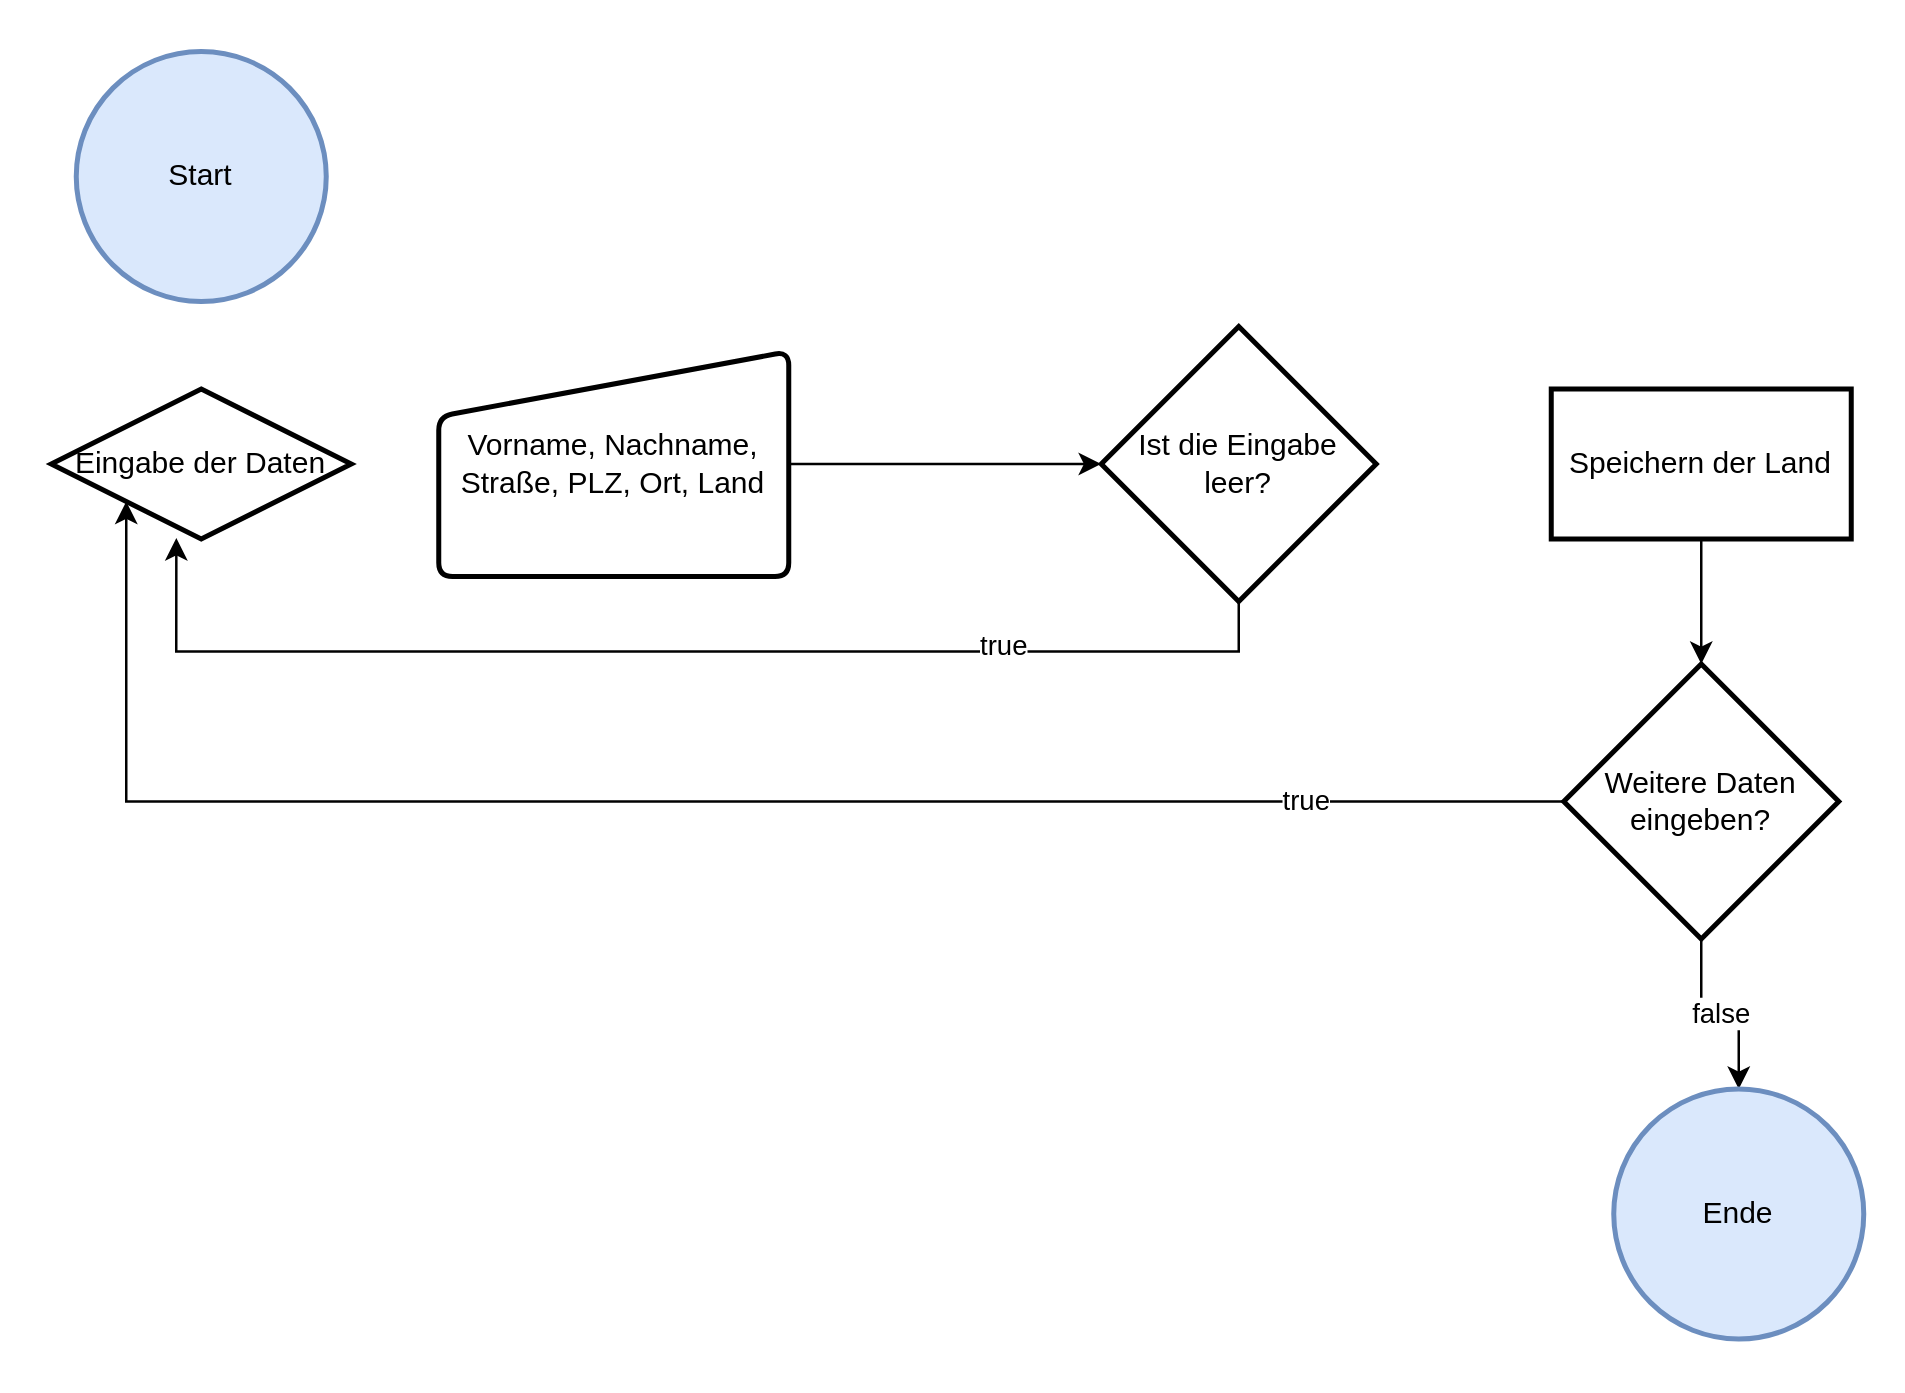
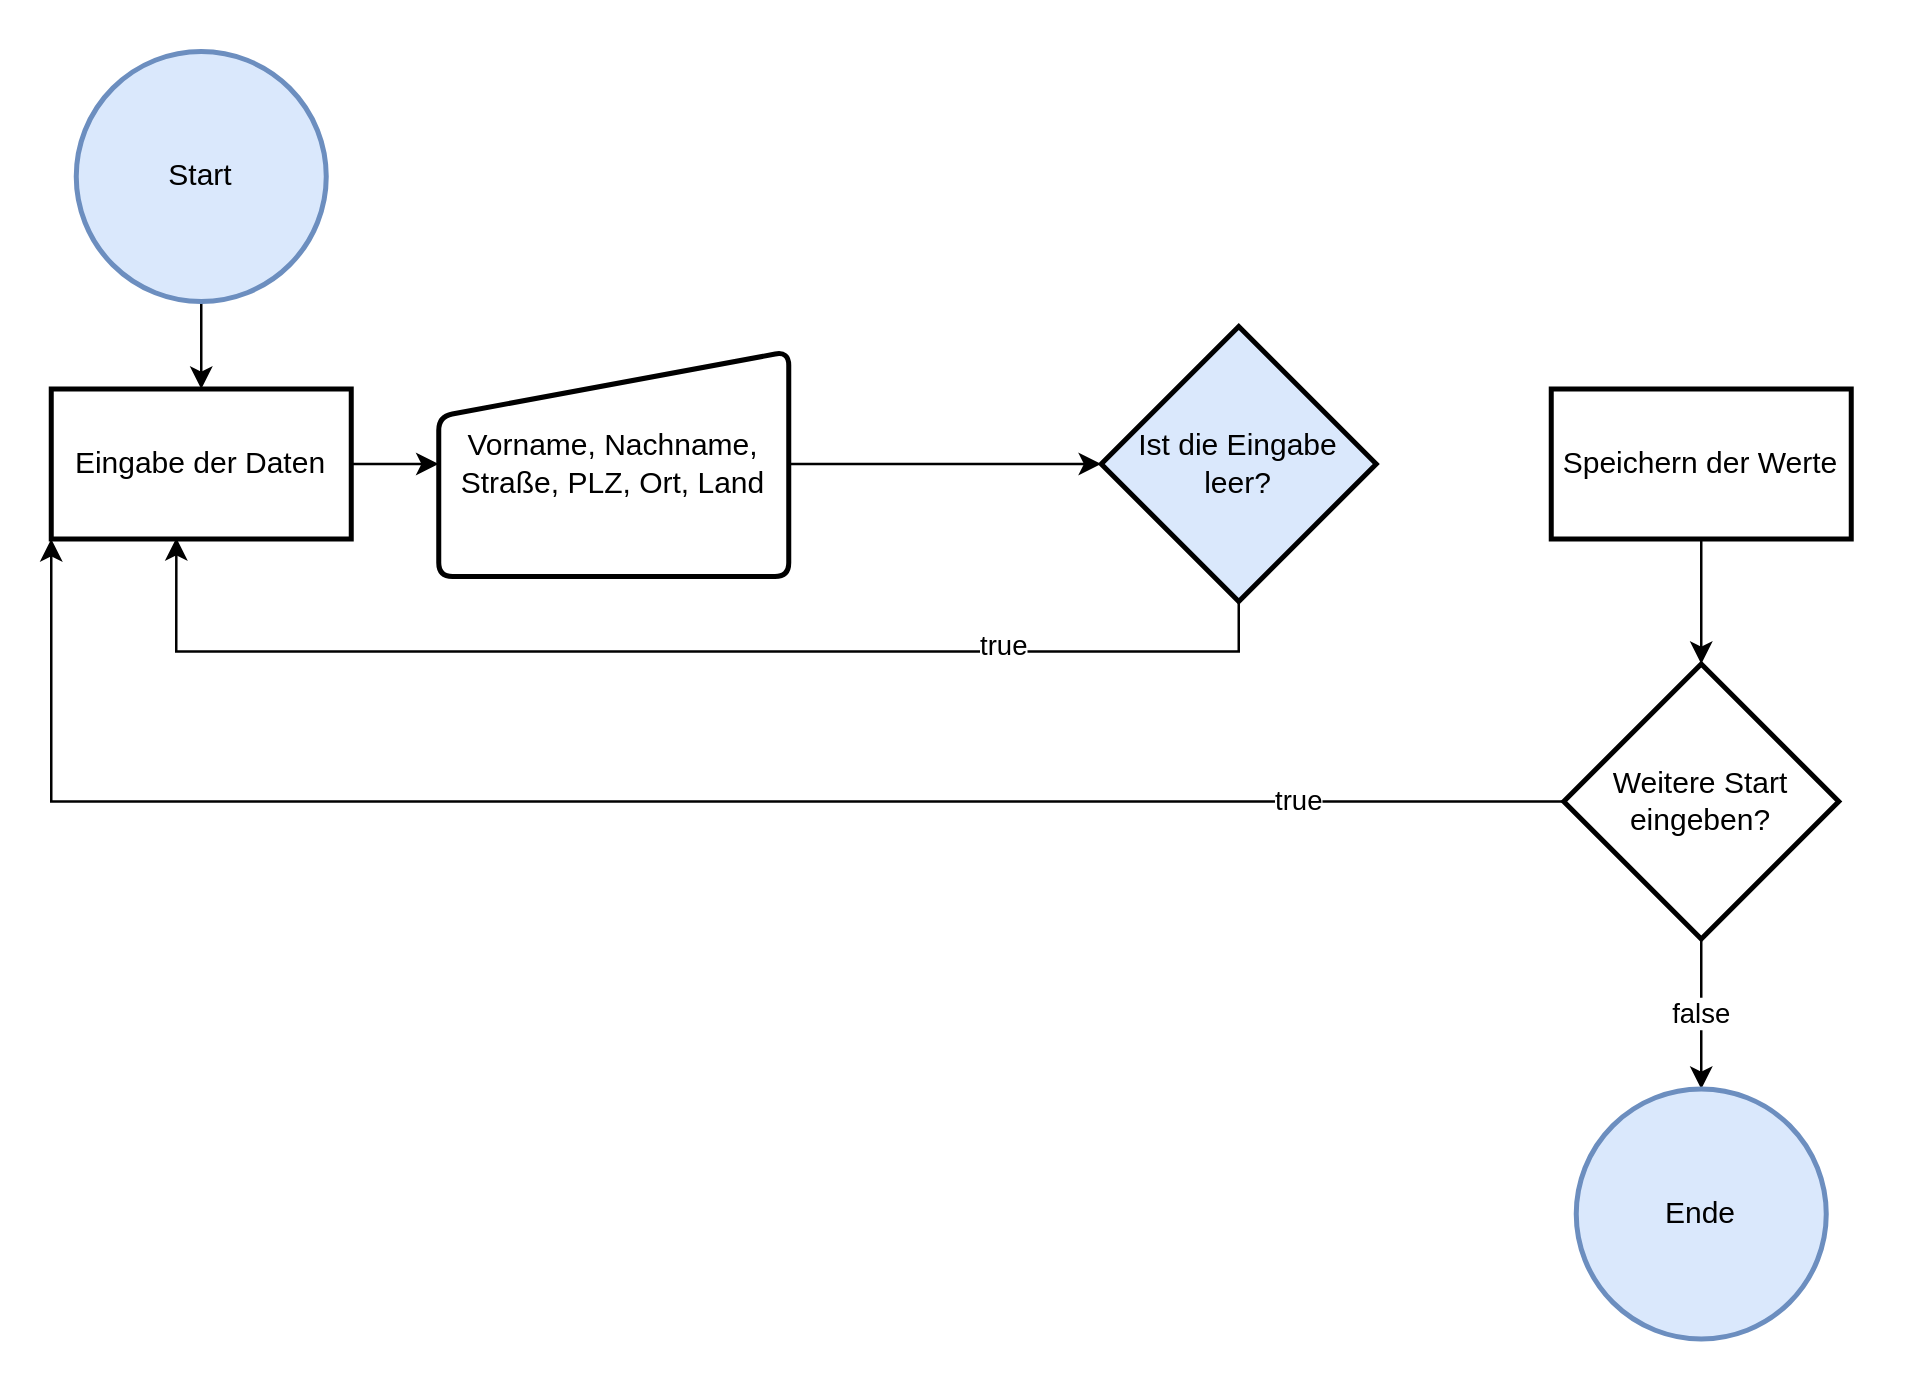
  <mxCell id="0" />
  <mxCell id="1" parent="0" />
+ <mxCell id="2" value="" style="edgeStyle=orthogonalEdgeStyle;rounded=0;orthogonalLoop=1;jettySize=auto;html=1;" edge="1" parent="1" source="3" target="5"><mxGeometry relative="1" as="geometry" /></mxCell>
  <mxCell id="3" value="Start" style="strokeWidth=2;html=1;shape=mxgraph.flowchart.start_2;whiteSpace=wrap;fillColor=#dae8fc;strokeColor=#6c8ebf;" vertex="1" parent="1"><mxGeometry x="30" y="20" width="100" height="100" as="geometry" /></mxCell>
- <mxCell id="5" value="Eingabe der Daten" style="rhombus;whiteSpace=wrap;html=1;strokeWidth=2;" vertex="1" parent="1"><mxGeometry x="20" y="155" width="120" height="60" as="geometry" /></mxCell>
+ <mxCell id="4" value="" style="edgeStyle=orthogonalEdgeStyle;rounded=0;orthogonalLoop=1;jettySize=auto;html=1;" edge="1" parent="1" source="5" target="12"><mxGeometry relative="1" as="geometry" /></mxCell>
+ <mxCell id="5" value="Eingabe der Daten" style="whiteSpace=wrap;html=1;strokeWidth=2;" vertex="1" parent="1"><mxGeometry x="20" y="155" width="120" height="60" as="geometry" /></mxCell>
  <mxCell id="6" style="edgeStyle=orthogonalEdgeStyle;rounded=0;orthogonalLoop=1;jettySize=auto;html=1;entryX=0.417;entryY=0.993;entryDx=0;entryDy=0;entryPerimeter=0;exitX=0.5;exitY=1;exitDx=0;exitDy=0;" edge="1" parent="1" source="8" target="5"><mxGeometry relative="1" as="geometry" /></mxCell>
  <mxCell id="7" value="true" style="edgeLabel;html=1;align=center;verticalAlign=middle;resizable=0;points=[];" vertex="1" connectable="0" parent="6"><mxGeometry x="-0.533" y="-3" relative="1" as="geometry"><mxPoint as="offset" /></mxGeometry></mxCell>
- <mxCell id="8" value="Ist die Eingabe leer?" style="rhombus;whiteSpace=wrap;html=1;strokeWidth=2;" vertex="1" parent="1"><mxGeometry x="440" y="130" width="110" height="110" as="geometry" /></mxCell>
+ <mxCell id="8" value="Ist die Eingabe leer?" style="rhombus;whiteSpace=wrap;html=1;strokeWidth=2;fillColor=#dae8fc;" vertex="1" parent="1"><mxGeometry x="440" y="130" width="110" height="110" as="geometry" /></mxCell>
  <mxCell id="9" value="" style="edgeStyle=orthogonalEdgeStyle;rounded=0;orthogonalLoop=1;jettySize=auto;html=1;" edge="1" parent="1" source="10" target="16"><mxGeometry relative="1" as="geometry" /></mxCell>
- <mxCell id="10" value="Speichern der Land" style="whiteSpace=wrap;html=1;strokeWidth=2;" vertex="1" parent="1"><mxGeometry x="620" y="155" width="120" height="60" as="geometry" /></mxCell>
+ <mxCell id="10" value="Speichern der Werte" style="whiteSpace=wrap;html=1;strokeWidth=2;" vertex="1" parent="1"><mxGeometry x="620" y="155" width="120" height="60" as="geometry" /></mxCell>
  <mxCell id="11" value="" style="edgeStyle=orthogonalEdgeStyle;rounded=0;orthogonalLoop=1;jettySize=auto;html=1;" edge="1" parent="1" source="12" target="8"><mxGeometry relative="1" as="geometry" /></mxCell>
  <mxCell id="12" value="Vorname, Nachname, Straße, PLZ, Ort, Land" style="html=1;strokeWidth=2;shape=manualInput;whiteSpace=wrap;rounded=1;size=26;arcSize=11;" vertex="1" parent="1"><mxGeometry x="175" y="140" width="140" height="90" as="geometry" /></mxCell>
  <mxCell id="13" value="false" style="edgeStyle=orthogonalEdgeStyle;rounded=0;orthogonalLoop=1;jettySize=auto;html=1;" edge="1" parent="1" source="16" target="17"><mxGeometry relative="1" as="geometry" /></mxCell>
  <mxCell id="14" style="edgeStyle=orthogonalEdgeStyle;rounded=0;orthogonalLoop=1;jettySize=auto;html=1;entryX=0;entryY=1;entryDx=0;entryDy=0;" edge="1" parent="1" source="16" target="5"><mxGeometry relative="1" as="geometry" /></mxCell>
  <mxCell id="15" value="true" style="edgeLabel;html=1;align=center;verticalAlign=middle;resizable=0;points=[];" vertex="1" connectable="0" parent="14"><mxGeometry x="-0.7" y="-1" relative="1" as="geometry"><mxPoint as="offset" /></mxGeometry></mxCell>
- <mxCell id="16" value="Weitere Daten eingeben?" style="rhombus;whiteSpace=wrap;html=1;strokeWidth=2;" vertex="1" parent="1"><mxGeometry x="625" y="265" width="110" height="110" as="geometry" /></mxCell>
- <mxCell id="17" value="Ende" style="strokeWidth=2;html=1;shape=mxgraph.flowchart.start_2;whiteSpace=wrap;fillColor=#dae8fc;strokeColor=#6c8ebf;" vertex="1" parent="1"><mxGeometry x="645" y="435" width="100" height="100" as="geometry" /></mxCell>
+ <mxCell id="16" value="Weitere Start eingeben?" style="rhombus;whiteSpace=wrap;html=1;strokeWidth=2;" vertex="1" parent="1"><mxGeometry x="625" y="265" width="110" height="110" as="geometry" /></mxCell>
+ <mxCell id="17" value="Ende" style="strokeWidth=2;html=1;shape=mxgraph.flowchart.start_2;whiteSpace=wrap;fillColor=#dae8fc;strokeColor=#6c8ebf;" vertex="1" parent="1"><mxGeometry x="630" y="435" width="100" height="100" as="geometry" /></mxCell>
